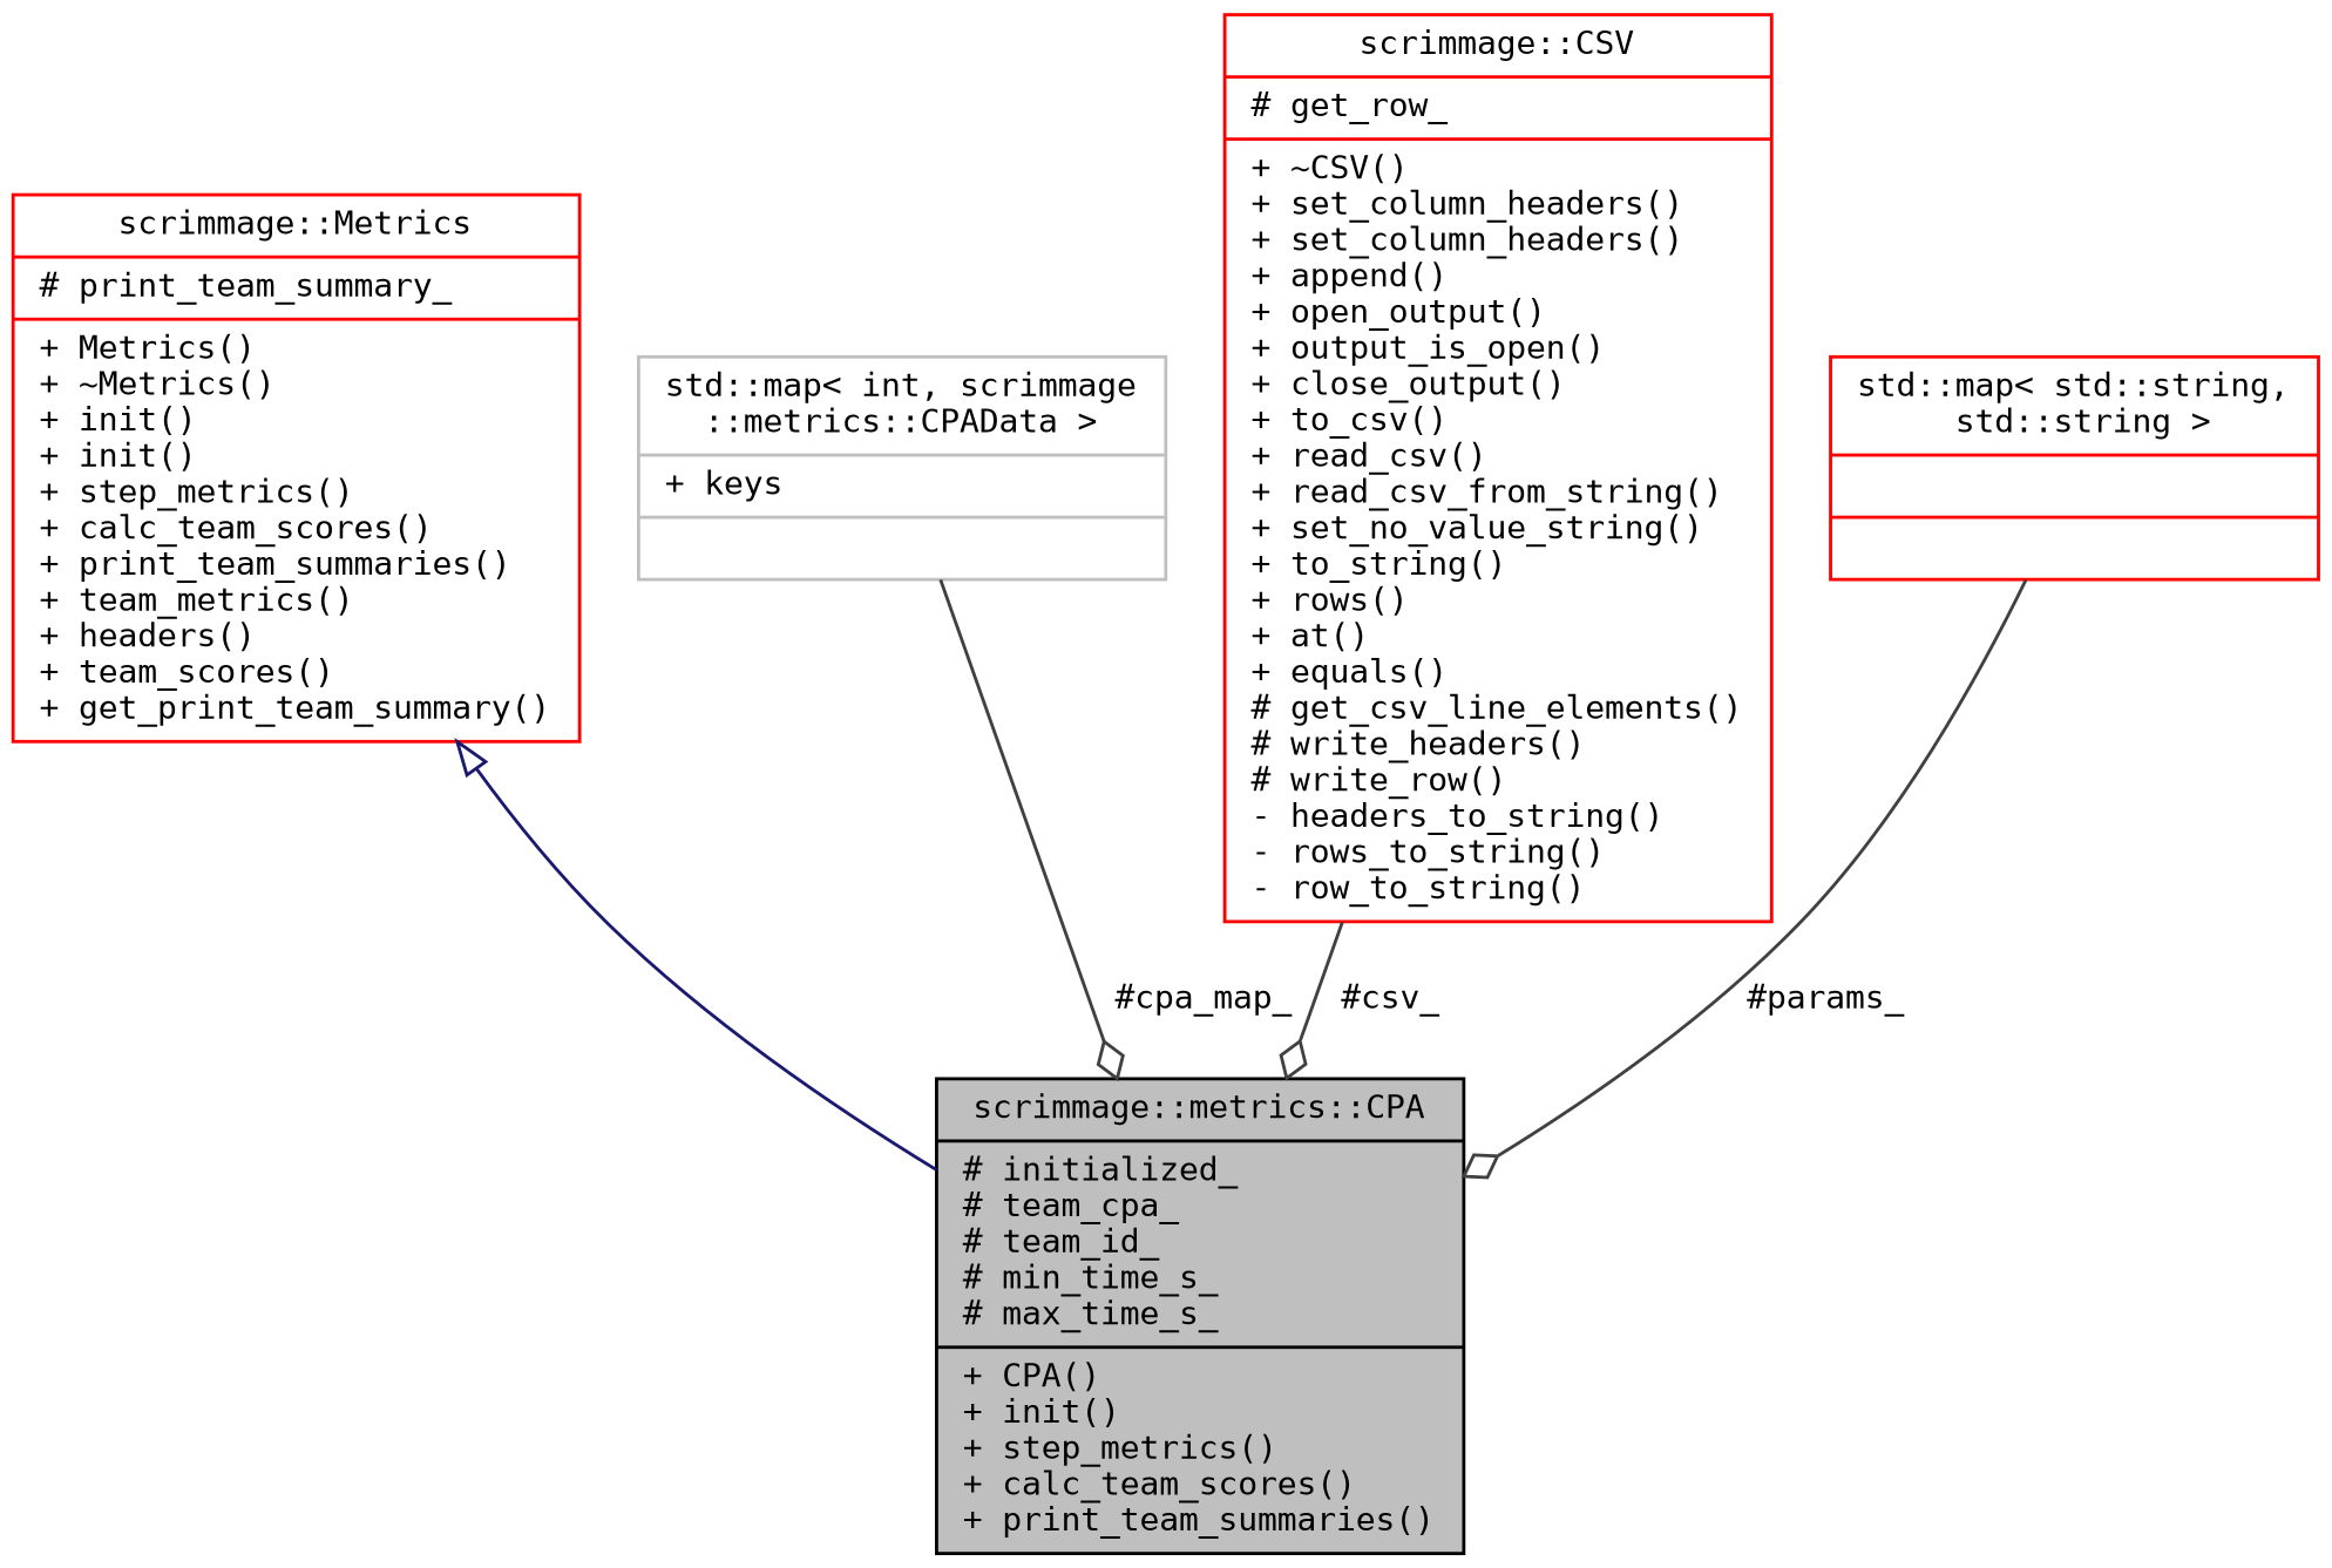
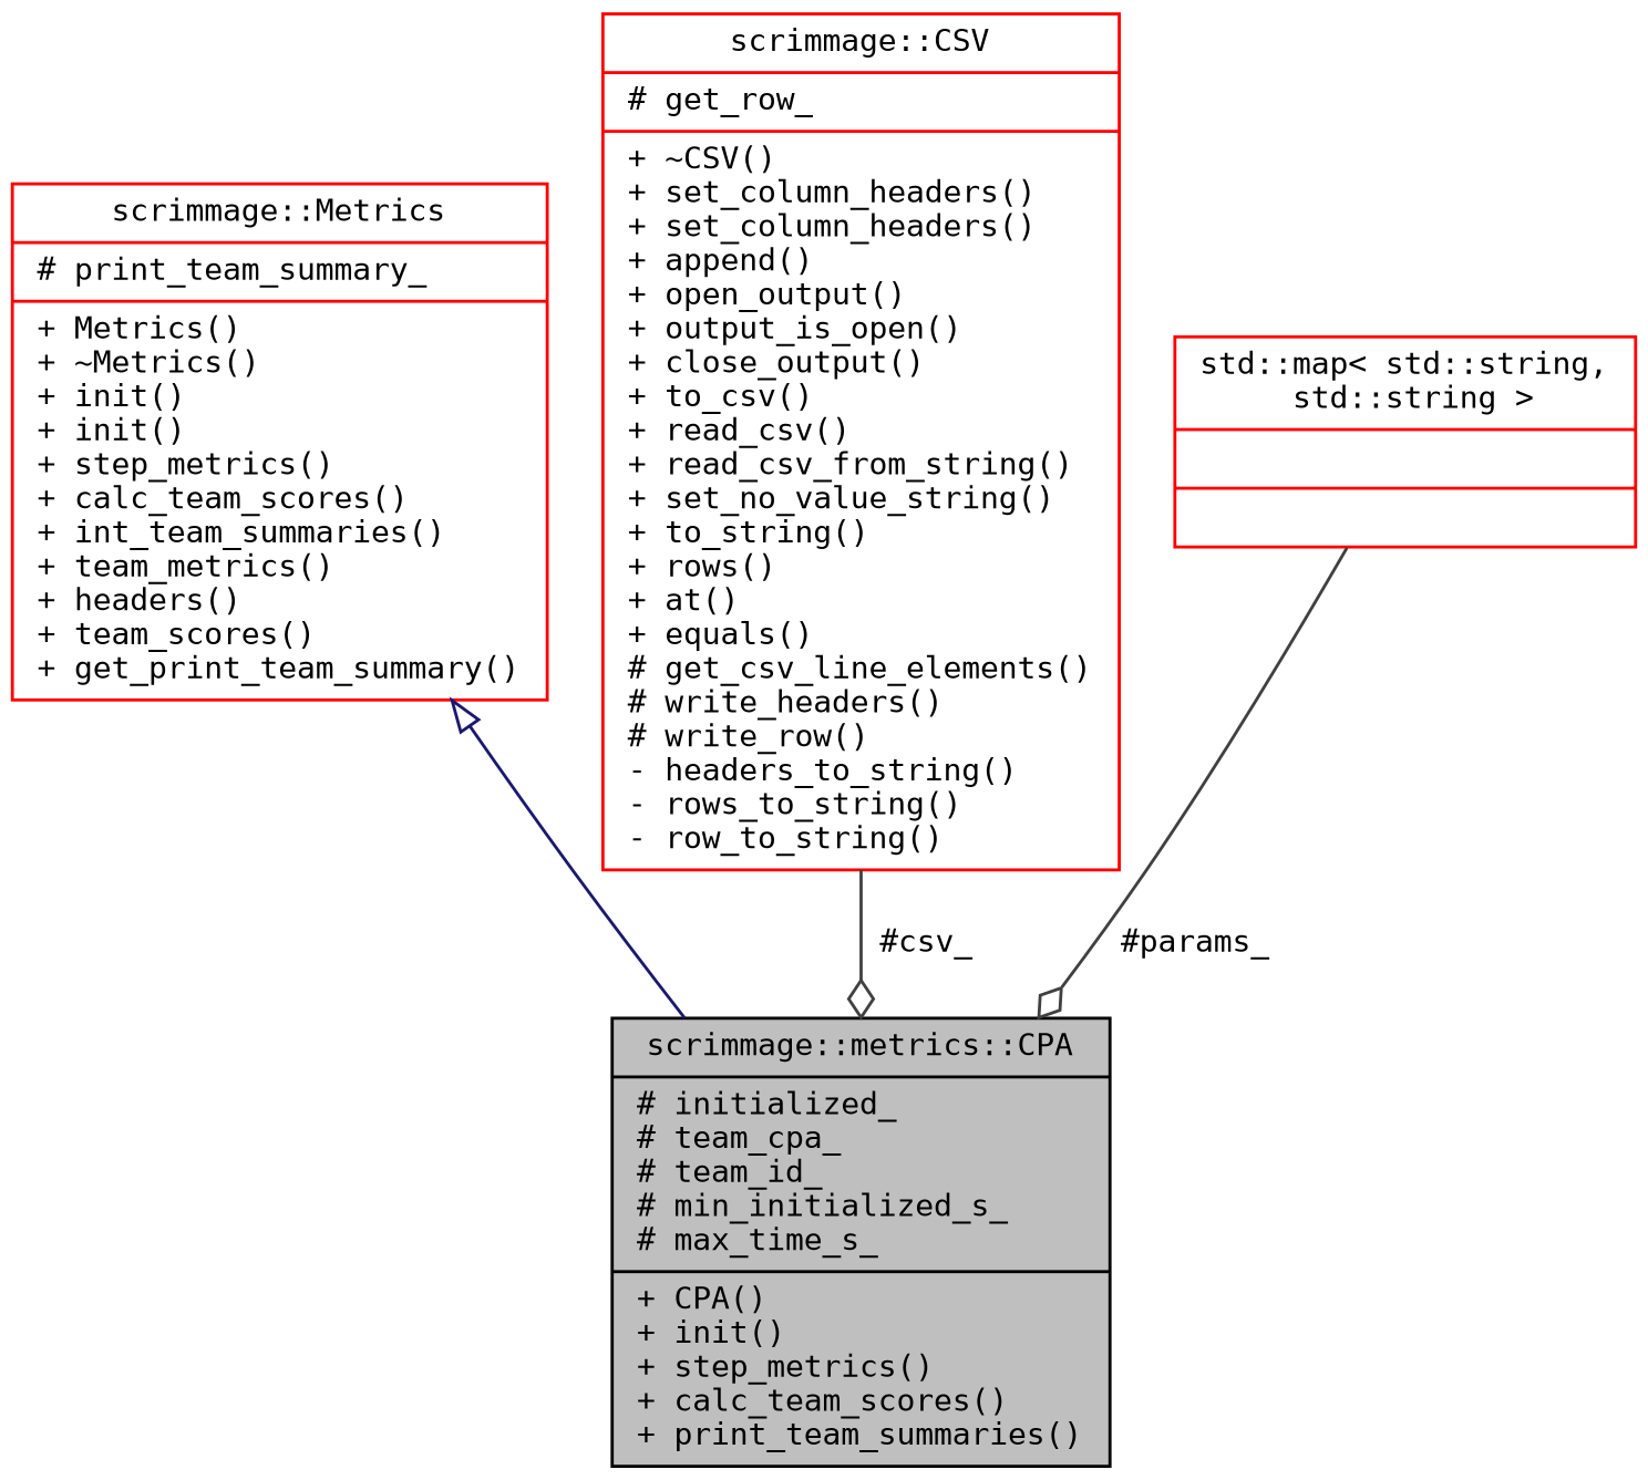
  digraph {
    fontname="DejaVu Sans Mono"
    node [color=red fillcolor=white fontname="DejaVu Sans Mono" fontsize=10 shape=record style=filled]
    edge [color=grey25 fontname="DejaVu Sans Mono" fontsize=10 labelfontname=Helvetica labelfontsize=10 style=solid arrowhead=odiamond]
-   n1 [color=black fillcolor=grey75 fontcolor=black height=0.2 label="{scrimmage::metrics::CPA\n|# initialized_\l# team_cpa_\l# team_id_\l# min_time_s_\l# max_time_s_\l|+ CPA()\l+ init()\l+ step_metrics()\l+ calc_team_scores()\l+ print_team_summaries()\l}" width=0.4]
-   n2 [height=0.2 label="{scrimmage::Metrics\n|# print_team_summary_\l|+ Metrics()\l+ ~Metrics()\l+ init()\l+ init()\l+ step_metrics()\l+ calc_team_scores()\l+ print_team_summaries()\l+ team_metrics()\l+ headers()\l+ team_scores()\l+ get_print_team_summary()\l}" width=0.4]
-   n3 [color=grey75 height=0.2 label="{std::map\< int, scrimmage\l::metrics::CPAData \>\n|+ keys\l|}" width=0.4]
+   n1 [color=black fillcolor=grey75 fontcolor=black height=0.2 label="{scrimmage::metrics::CPA\n|# initialized_\l# team_cpa_\l# team_id_\l# min_initialized_s_\l# max_time_s_\l|+ CPA()\l+ init()\l+ step_metrics()\l+ calc_team_scores()\l+ print_team_summaries()\l}" width=0.4]
+   n2 [height=0.2 label="{scrimmage::Metrics\n|# print_team_summary_\l|+ Metrics()\l+ ~Metrics()\l+ init()\l+ init()\l+ step_metrics()\l+ calc_team_scores()\l+ int_team_summaries()\l+ team_metrics()\l+ headers()\l+ team_scores()\l+ get_print_team_summary()\l}" width=0.4]
    n4 [height=0.2 label="{scrimmage::CSV\n|# get_row_\l|+ ~CSV()\l+ set_column_headers()\l+ set_column_headers()\l+ append()\l+ open_output()\l+ output_is_open()\l+ close_output()\l+ to_csv()\l+ read_csv()\l+ read_csv_from_string()\l+ set_no_value_string()\l+ to_string()\l+ rows()\l+ at()\l+ equals()\l# get_csv_line_elements()\l# write_headers()\l# write_row()\l- headers_to_string()\l- rows_to_string()\l- row_to_string()\l}" width=0.4]
    n5 [height=0.2 label="{std::map\< std::string,\l std::string \>\n||}" width=0.4]
    n2 -> n1 [arrowtail=onormal color=midnightblue dir=back arrowhead=""]
-   n3 -> n1 [label=" #cpa_map_"]
    n4 -> n1 [label=" #csv_"]
    n5 -> n1 [label=" #params_"]
  }
